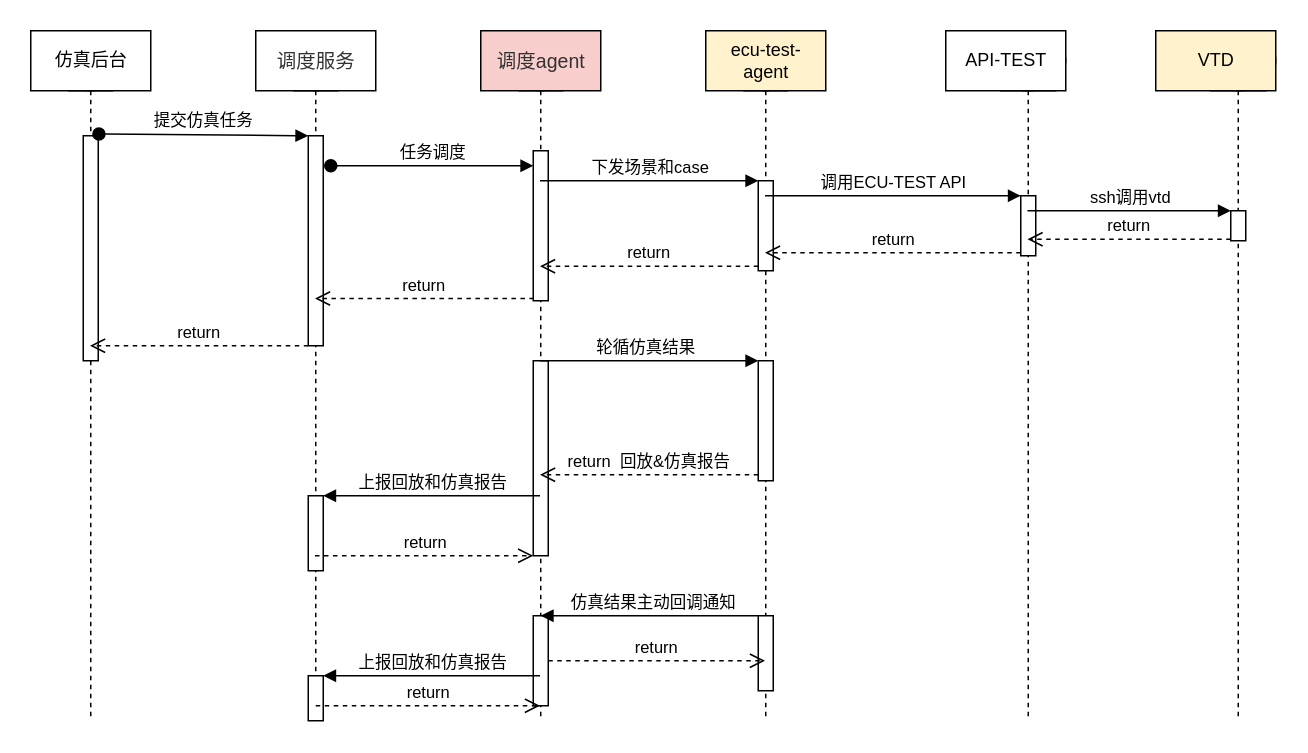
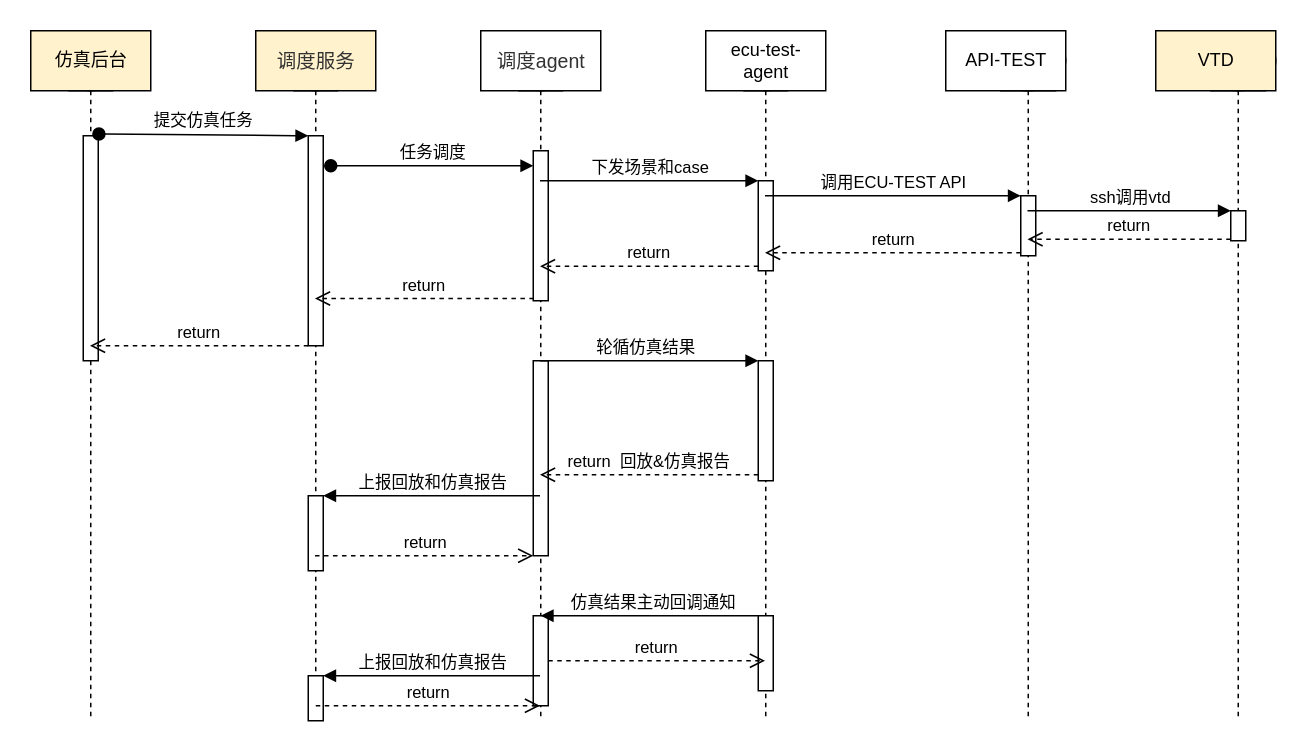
  <mxCell id="0" />
  <mxCell id="1" parent="0" />
  <mxCell id="2" value="" style="shape=umlLifeline;participant=umlEntity;perimeter=lifelinePerimeter;whiteSpace=wrap;html=1;container=1;collapsible=0;recursiveResize=0;verticalAlign=top;spacingTop=36;outlineConnect=0;" parent="1" vertex="1"><mxGeometry x="40" y="20" width="40" height="460" as="geometry" /></mxCell>
  <mxCell id="3" value="" style="html=1;points=[];perimeter=orthogonalPerimeter;" parent="2" vertex="1"><mxGeometry x="15" y="70" width="10" height="150" as="geometry" /></mxCell>
- <mxCell id="4" value="仿真后台" style="html=1;" parent="1" vertex="1"><mxGeometry x="20" y="20" width="80" height="40" as="geometry" /></mxCell>
+ <mxCell id="4" value="仿真后台" style="html=1;fillColor=#fff2cc;" parent="1" vertex="1"><mxGeometry x="20" y="20" width="80" height="40" as="geometry" /></mxCell>
  <mxCell id="5" value="" style="shape=umlLifeline;participant=umlEntity;perimeter=lifelinePerimeter;whiteSpace=wrap;html=1;container=1;collapsible=0;recursiveResize=0;verticalAlign=top;spacingTop=36;outlineConnect=0;" parent="1" vertex="1"><mxGeometry x="190" y="20" width="40" height="460" as="geometry" /></mxCell>
  <mxCell id="6" value="" style="html=1;points=[];perimeter=orthogonalPerimeter;" parent="5" vertex="1"><mxGeometry x="15" y="310" width="10" height="50" as="geometry" /></mxCell>
  <mxCell id="7" value="" style="html=1;points=[];perimeter=orthogonalPerimeter;" parent="5" vertex="1"><mxGeometry x="15" y="70" width="10" height="140" as="geometry" /></mxCell>
  <mxCell id="8" value="" style="html=1;points=[];perimeter=orthogonalPerimeter;" parent="5" vertex="1"><mxGeometry x="15" y="430" width="10" height="30" as="geometry" /></mxCell>
- <mxCell id="9" value="&lt;span style=&quot;color: rgb(50 , 50 , 50) ; font-size: 13px ; background-color: rgba(255 , 255 , 255 , 0.01)&quot;&gt;调度服务&lt;/span&gt;" style="html=1;" parent="1" vertex="1"><mxGeometry x="170" y="20" width="80" height="40" as="geometry" /></mxCell>
+ <mxCell id="9" value="&lt;span style=&quot;color: rgb(50 , 50 , 50) ; font-size: 13px ; background-color: rgba(255 , 255 , 255 , 0.01)&quot;&gt;调度服务&lt;/span&gt;" style="html=1;fillColor=#fff2cc;" parent="1" vertex="1"><mxGeometry x="170" y="20" width="80" height="40" as="geometry" /></mxCell>
  <mxCell id="10" value="" style="shape=umlLifeline;participant=umlEntity;perimeter=lifelinePerimeter;whiteSpace=wrap;html=1;container=1;collapsible=0;recursiveResize=0;verticalAlign=top;spacingTop=36;outlineConnect=0;" parent="1" vertex="1"><mxGeometry x="340" y="20" width="40" height="460" as="geometry" /></mxCell>
  <mxCell id="11" value="" style="html=1;points=[];perimeter=orthogonalPerimeter;" parent="10" vertex="1"><mxGeometry x="15" y="80" width="10" height="100" as="geometry" /></mxCell>
  <mxCell id="12" value="" style="html=1;points=[];perimeter=orthogonalPerimeter;" parent="10" vertex="1"><mxGeometry x="15" y="220" width="10" height="130" as="geometry" /></mxCell>
  <mxCell id="13" value="" style="html=1;points=[];perimeter=orthogonalPerimeter;" parent="10" vertex="1"><mxGeometry x="15" y="390" width="10" height="60" as="geometry" /></mxCell>
  <mxCell id="14" value="仿真结果主动回调通知" style="html=1;verticalAlign=bottom;endArrow=block;rounded=0;" parent="10" source="16" edge="1"><mxGeometry relative="1" as="geometry"><mxPoint x="85" y="390" as="sourcePoint" /><mxPoint x="20" y="390" as="targetPoint" /></mxGeometry></mxCell>
- <mxCell id="15" value="&lt;span style=&quot;color: rgb(50 , 50 , 50) ; font-size: 13px ; background-color: rgba(255 , 255 , 255 , 0.01)&quot;&gt;调度agent&lt;/span&gt;" style="html=1;fillColor=#f8cecc;" parent="1" vertex="1"><mxGeometry x="320" y="20" width="80" height="40" as="geometry" /></mxCell>
+ <mxCell id="15" value="&lt;span style=&quot;color: rgb(50 , 50 , 50) ; font-size: 13px ; background-color: rgba(255 , 255 , 255 , 0.01)&quot;&gt;调度agent&lt;/span&gt;" style="html=1;" parent="1" vertex="1"><mxGeometry x="320" y="20" width="80" height="40" as="geometry" /></mxCell>
  <mxCell id="16" value="" style="shape=umlLifeline;participant=umlEntity;perimeter=lifelinePerimeter;whiteSpace=wrap;html=1;container=1;collapsible=0;recursiveResize=0;verticalAlign=top;spacingTop=36;outlineConnect=0;" parent="1" vertex="1"><mxGeometry x="490" y="20" width="40" height="460" as="geometry" /></mxCell>
  <mxCell id="17" value="" style="html=1;points=[];perimeter=orthogonalPerimeter;" parent="16" vertex="1"><mxGeometry x="15" y="100" width="10" height="60" as="geometry" /></mxCell>
  <mxCell id="18" value="" style="html=1;points=[];perimeter=orthogonalPerimeter;" parent="16" vertex="1"><mxGeometry x="15" y="220" width="10" height="80" as="geometry" /></mxCell>
  <mxCell id="19" value="" style="html=1;points=[];perimeter=orthogonalPerimeter;" parent="16" vertex="1"><mxGeometry x="15" y="390" width="10" height="50" as="geometry" /></mxCell>
- <mxCell id="20" value="&lt;div class=&quot;mind-clipboard&quot;&gt;ecu-test-&lt;div&gt;agent&lt;/div&gt;&lt;/div&gt;" style="html=1;fillColor=#fff2cc;" parent="1" vertex="1"><mxGeometry x="470" y="20" width="80" height="40" as="geometry" /></mxCell>
+ <mxCell id="20" value="&lt;div class=&quot;mind-clipboard&quot;&gt;ecu-test-&lt;div&gt;agent&lt;/div&gt;&lt;/div&gt;" style="html=1;" parent="1" vertex="1"><mxGeometry x="470" y="20" width="80" height="40" as="geometry" /></mxCell>
  <mxCell id="21" value="" style="shape=umlLifeline;participant=umlEntity;perimeter=lifelinePerimeter;whiteSpace=wrap;html=1;container=1;collapsible=0;recursiveResize=0;verticalAlign=top;spacingTop=36;outlineConnect=0;" parent="1" vertex="1"><mxGeometry x="660" y="20" width="50" height="460" as="geometry" /></mxCell>
  <mxCell id="22" value="&lt;meta charset=&quot;utf-8&quot;&gt;&lt;div class=&quot;mind-clipboard&quot;&gt;API-TEST&lt;br&gt;&lt;/div&gt;" style="html=1;" parent="21" vertex="1"><mxGeometry x="-30" width="80" height="40" as="geometry" /></mxCell>
  <mxCell id="23" value="" style="html=1;points=[];perimeter=orthogonalPerimeter;" parent="21" vertex="1"><mxGeometry x="20" y="110" width="10" height="40" as="geometry" /></mxCell>
  <mxCell id="24" value="" style="shape=umlLifeline;participant=umlEntity;perimeter=lifelinePerimeter;whiteSpace=wrap;html=1;container=1;collapsible=0;recursiveResize=0;verticalAlign=top;spacingTop=36;outlineConnect=0;" parent="1" vertex="1"><mxGeometry x="800" y="20" width="50" height="460" as="geometry" /></mxCell>
  <mxCell id="25" value="VTD" style="html=1;fillColor=#fff2cc;" parent="24" vertex="1"><mxGeometry x="-30" width="80" height="40" as="geometry" /></mxCell>
  <mxCell id="26" value="" style="html=1;points=[];perimeter=orthogonalPerimeter;" parent="24" vertex="1"><mxGeometry x="20" y="120" width="10" height="20" as="geometry" /></mxCell>
  <mxCell id="27" value="提交仿真任务" style="html=1;verticalAlign=bottom;startArrow=oval;endArrow=block;startSize=8;rounded=0;exitX=1.045;exitY=-0.008;exitDx=0;exitDy=0;exitPerimeter=0;" parent="1" source="3" target="7" edge="1"><mxGeometry relative="1" as="geometry"><mxPoint x="150" y="90" as="sourcePoint" /></mxGeometry></mxCell>
  <mxCell id="28" value="任务调度" style="html=1;verticalAlign=bottom;startArrow=oval;endArrow=block;startSize=8;rounded=0;" parent="1" target="11" edge="1"><mxGeometry relative="1" as="geometry"><mxPoint x="220" y="110" as="sourcePoint" /><Array as="points"><mxPoint x="320" y="110" /></Array></mxGeometry></mxCell>
  <mxCell id="29" value="return" style="html=1;verticalAlign=bottom;endArrow=open;dashed=1;endSize=8;rounded=0;exitX=0.045;exitY=0.985;exitDx=0;exitDy=0;exitPerimeter=0;" parent="1" source="11" target="5" edge="1"><mxGeometry relative="1" as="geometry"><mxPoint x="350" y="180" as="sourcePoint" /><mxPoint x="270" y="180" as="targetPoint" /></mxGeometry></mxCell>
  <mxCell id="30" value="return" style="html=1;verticalAlign=bottom;endArrow=open;dashed=1;endSize=8;rounded=0;" parent="1" source="7" target="2" edge="1"><mxGeometry relative="1" as="geometry"><mxPoint x="210" y="200" as="sourcePoint" /><mxPoint x="130" y="200" as="targetPoint" /><Array as="points"><mxPoint x="160" y="230" /></Array></mxGeometry></mxCell>
  <mxCell id="31" value="下发场景和case" style="html=1;verticalAlign=bottom;endArrow=block;entryX=0;entryY=0;rounded=0;" parent="1" source="10" target="17" edge="1"><mxGeometry relative="1" as="geometry"><mxPoint x="430" y="110" as="sourcePoint" /></mxGeometry></mxCell>
  <mxCell id="32" value="return" style="html=1;verticalAlign=bottom;endArrow=open;dashed=1;endSize=8;exitX=0;exitY=0.95;rounded=0;" parent="1" source="17" target="10" edge="1"><mxGeometry relative="1" as="geometry"><mxPoint x="430" y="186" as="targetPoint" /></mxGeometry></mxCell>
  <mxCell id="33" value="return" style="html=1;verticalAlign=bottom;endArrow=open;dashed=1;endSize=8;exitX=0;exitY=0.95;rounded=0;" parent="1" source="23" target="16" edge="1"><mxGeometry relative="1" as="geometry"><mxPoint x="610" y="176" as="targetPoint" /></mxGeometry></mxCell>
  <mxCell id="34" value="调用ECU-TEST API" style="html=1;verticalAlign=bottom;endArrow=block;entryX=0;entryY=0;rounded=0;" parent="1" source="16" target="23" edge="1"><mxGeometry relative="1" as="geometry"><mxPoint x="610" y="100" as="sourcePoint" /></mxGeometry></mxCell>
  <mxCell id="35" value="return&amp;nbsp; 回放&amp;amp;仿真报告" style="html=1;verticalAlign=bottom;endArrow=open;dashed=1;endSize=8;exitX=0;exitY=0.95;rounded=0;" parent="1" source="18" target="10" edge="1"><mxGeometry relative="1" as="geometry"><mxPoint x="610" y="306" as="targetPoint" /></mxGeometry></mxCell>
  <mxCell id="36" value="轮循仿真结果" style="html=1;verticalAlign=bottom;endArrow=block;entryX=0;entryY=0;rounded=0;" parent="1" source="10" target="18" edge="1"><mxGeometry x="-0.032" relative="1" as="geometry"><mxPoint x="610" y="230" as="sourcePoint" /><mxPoint as="offset" /></mxGeometry></mxCell>
  <mxCell id="37" value="上报回放和仿真报告" style="html=1;verticalAlign=bottom;endArrow=block;entryX=1;entryY=0;rounded=0;" parent="1" source="10" target="6" edge="1"><mxGeometry relative="1" as="geometry"><mxPoint x="275" y="350" as="sourcePoint" /></mxGeometry></mxCell>
  <mxCell id="38" value="return" style="html=1;verticalAlign=bottom;endArrow=open;dashed=1;endSize=8;rounded=0;" parent="1" source="5" target="12" edge="1"><mxGeometry relative="1" as="geometry"><mxPoint x="275" y="407" as="targetPoint" /><Array as="points"><mxPoint x="290" y="370" /></Array></mxGeometry></mxCell>
  <mxCell id="39" value="ssh调用vtd" style="html=1;verticalAlign=bottom;endArrow=block;entryX=0;entryY=0;rounded=0;" parent="1" source="21" target="26" edge="1"><mxGeometry relative="1" as="geometry"><mxPoint x="750" y="110" as="sourcePoint" /></mxGeometry></mxCell>
  <mxCell id="40" value="return" style="html=1;verticalAlign=bottom;endArrow=open;dashed=1;endSize=8;exitX=0;exitY=0.95;rounded=0;" parent="1" source="26" target="21" edge="1"><mxGeometry relative="1" as="geometry"><mxPoint x="750" y="186" as="targetPoint" /></mxGeometry></mxCell>
  <mxCell id="41" value="return" style="html=1;verticalAlign=bottom;endArrow=open;dashed=1;endSize=8;rounded=0;" parent="1" source="13" target="16" edge="1"><mxGeometry relative="1" as="geometry"><mxPoint x="425" y="467" as="targetPoint" /></mxGeometry></mxCell>
  <mxCell id="42" value="上报回放和仿真报告" style="html=1;verticalAlign=bottom;endArrow=block;entryX=1;entryY=0;rounded=0;" parent="1" source="10" target="8" edge="1"><mxGeometry relative="1" as="geometry"><mxPoint x="310" y="420" as="sourcePoint" /></mxGeometry></mxCell>
  <mxCell id="43" value="return" style="html=1;verticalAlign=bottom;endArrow=open;dashed=1;endSize=8;rounded=0;" parent="1" target="10" edge="1"><mxGeometry relative="1" as="geometry"><mxPoint x="310" y="477" as="targetPoint" /><mxPoint x="210" y="470" as="sourcePoint" /></mxGeometry></mxCell>
